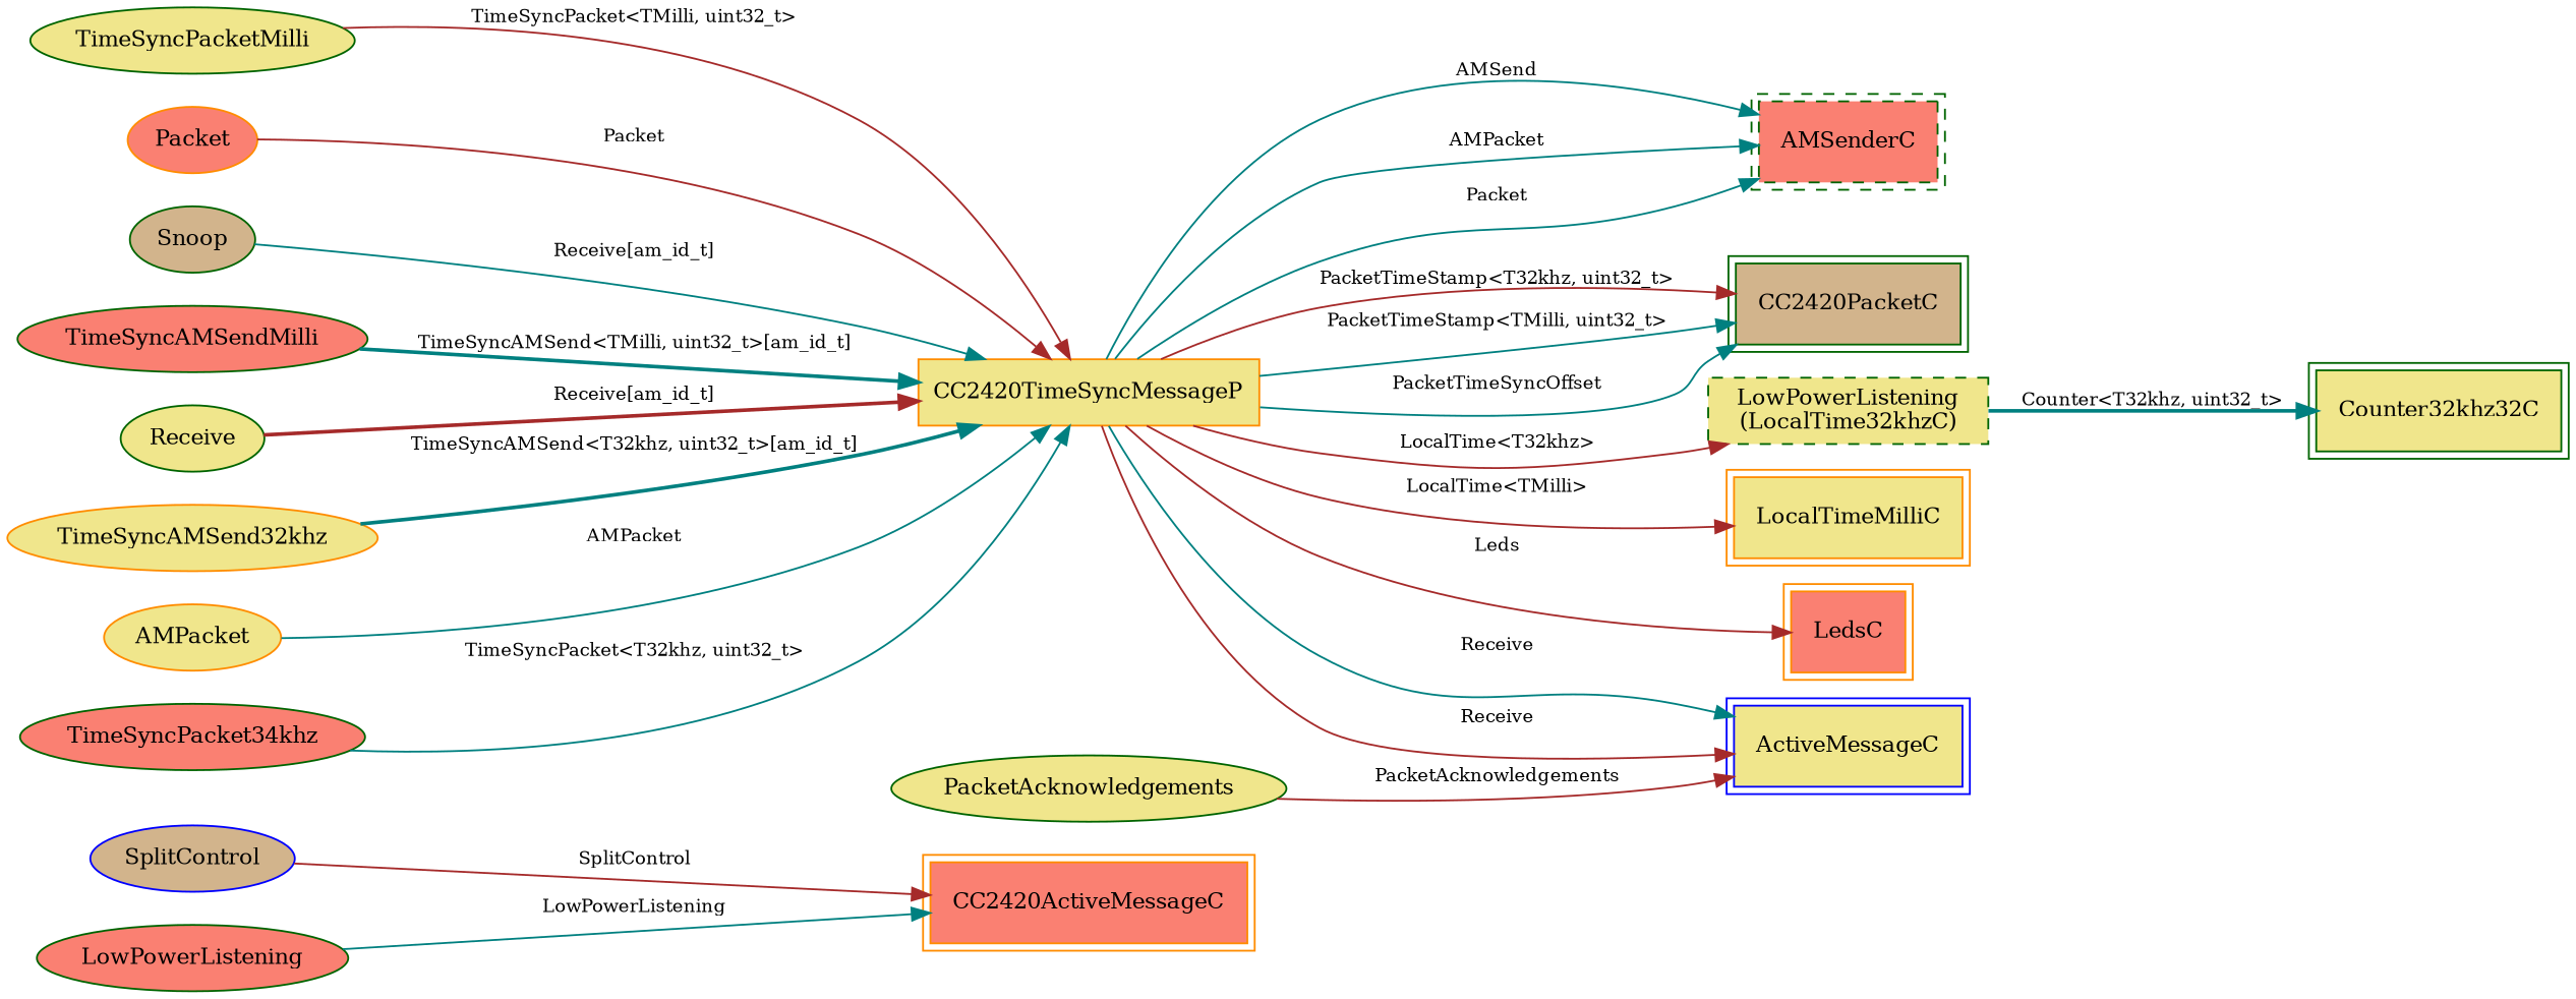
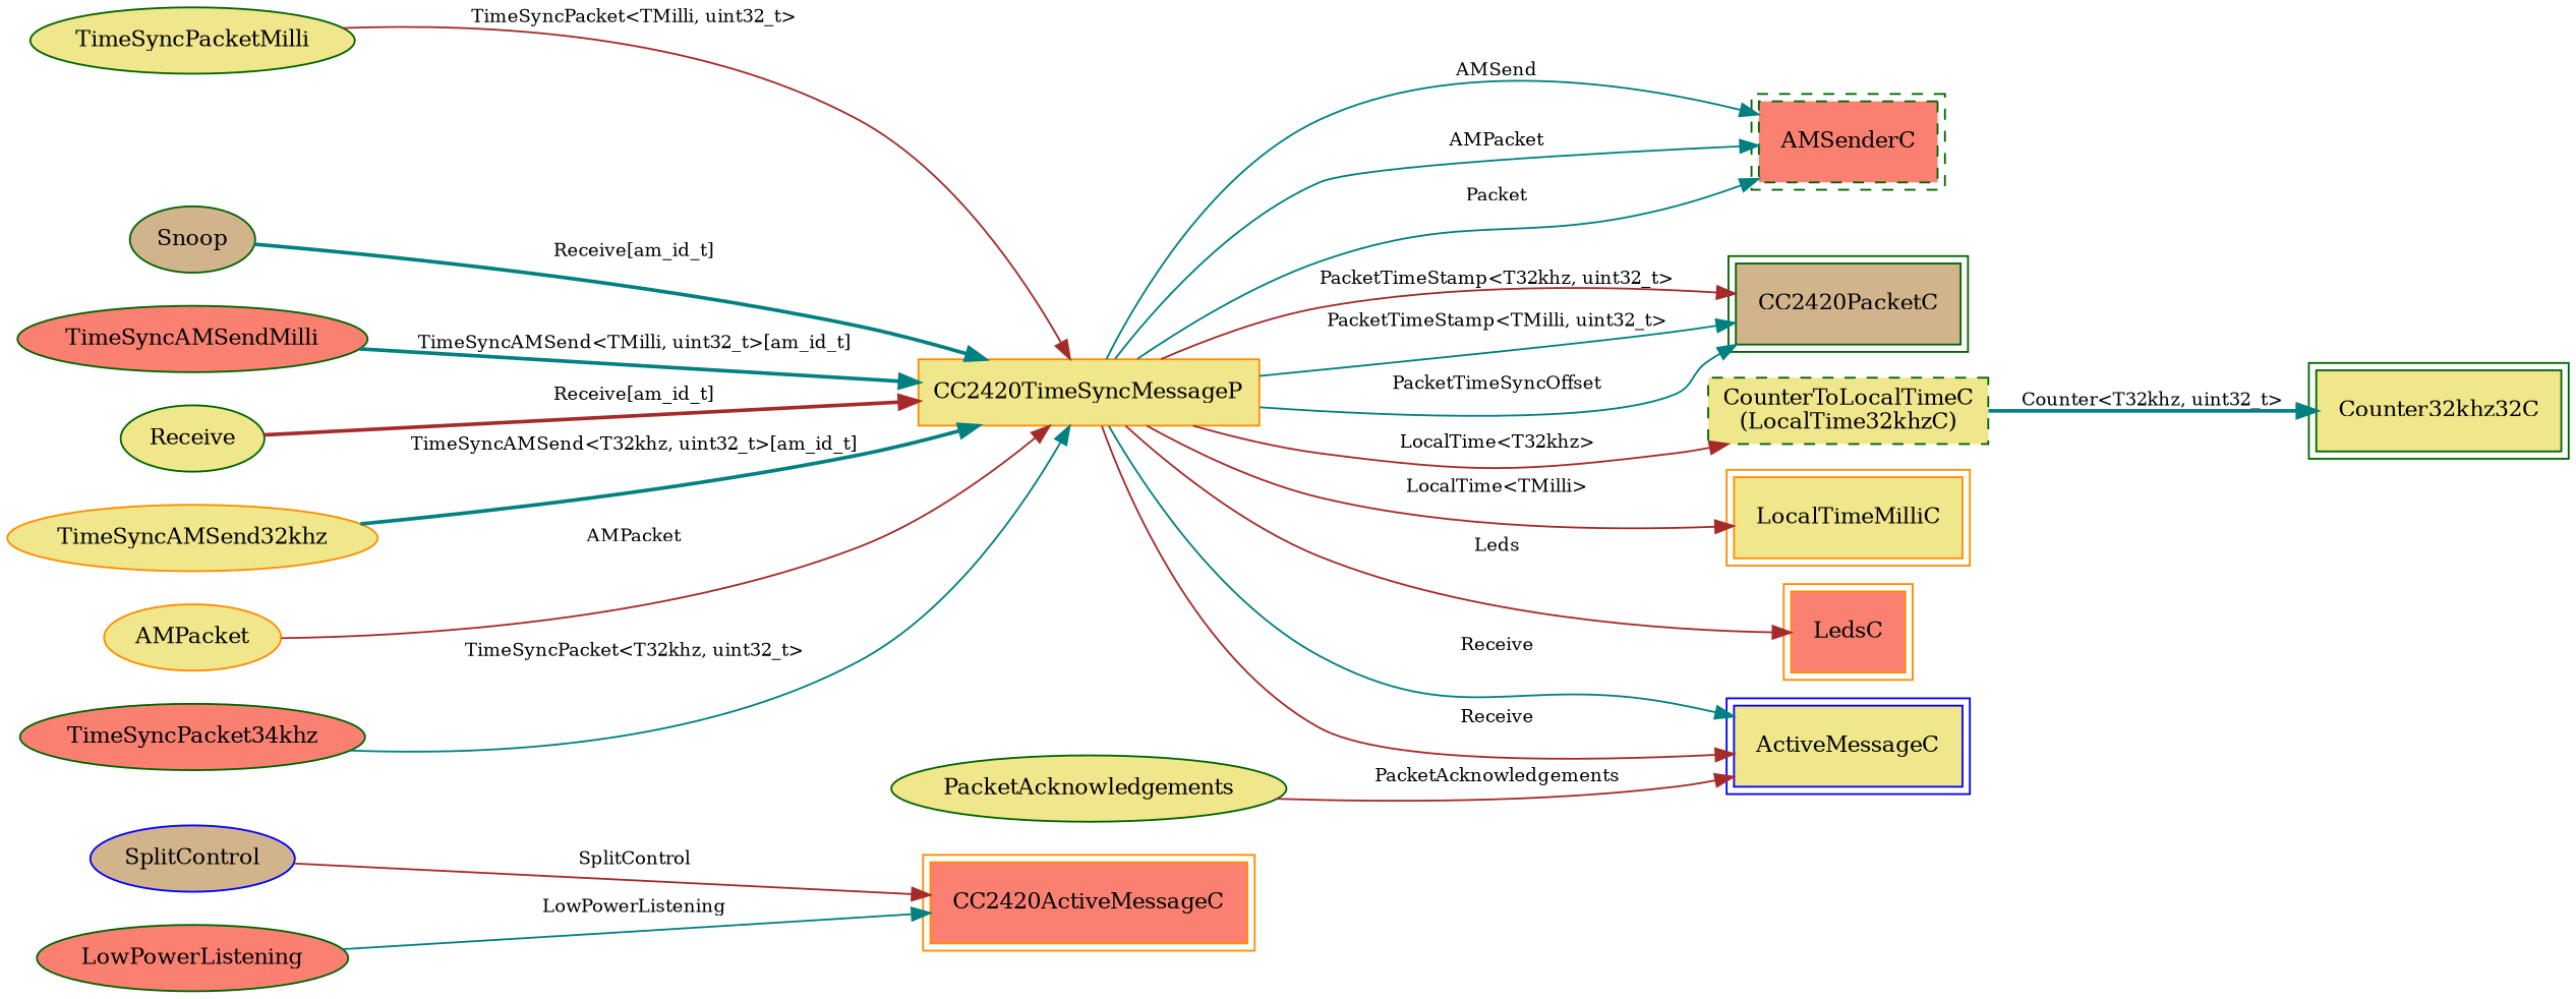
  digraph {
    rankdir=LR
    node [color=darkgreen fillcolor=khaki fontsize=12 shape=ellipse style=filled]
    edge [color=teal fontsize=10]
    n1 [color=blue fillcolor=tan label=SplitControl]
    CC2420ActiveMessageC [color=darkorange fillcolor=salmon peripheries=2 shape=box]
    n3 [label=TimeSyncPacketMilli]
    CC2420TimeSyncMessageP [color=darkorange shape=box]
    n5 [fillcolor=salmon label=AMSenderC peripheries=2 shape=box style="dashed,filled"]
    CC2420PacketC [fillcolor=tan peripheries=2 shape=box]
-   n7 [label="LowPowerListening\n(LocalTime32khzC)" shape=box style="dashed,filled"]
+   n7 [label="CounterToLocalTimeC\n(LocalTime32khzC)" shape=box style="dashed,filled"]
    LocalTimeMilliC [color=darkorange peripheries=2 shape=box]
    LedsC [color=darkorange fillcolor=salmon peripheries=2 shape=box]
    ActiveMessageC [color=blue peripheries=2 shape=box]
    Counter32khz32C [peripheries=2 shape=box]
-   n12 [color=darkorange fillcolor=salmon label=Packet]
    n13 [fillcolor=tan label=Snoop]
    n14 [fillcolor=salmon label=LowPowerListening]
    n15 [fillcolor=salmon label=TimeSyncAMSendMilli]
    n16 [label=Receive]
    n17 [label=PacketAcknowledgements]
    n18 [color=darkorange label=TimeSyncAMSend32khz]
    n19 [color=darkorange label=AMPacket]
    n20 [fillcolor=salmon label=TimeSyncPacket34khz]
    n1 -> CC2420ActiveMessageC [color=brown label=SplitControl]
    n3 -> CC2420TimeSyncMessageP [color=brown label="TimeSyncPacket<TMilli, uint32_t>"]
    CC2420TimeSyncMessageP -> n5 [label=AMSend]
    CC2420TimeSyncMessageP -> n5 [label=AMPacket]
    CC2420TimeSyncMessageP -> n5 [label=Packet]
    CC2420TimeSyncMessageP -> CC2420PacketC [color=brown label="PacketTimeStamp<T32khz, uint32_t>"]
    CC2420TimeSyncMessageP -> CC2420PacketC [label="PacketTimeStamp<TMilli, uint32_t>"]
    CC2420TimeSyncMessageP -> CC2420PacketC [label=PacketTimeSyncOffset]
    CC2420TimeSyncMessageP -> n7 [color=brown label="LocalTime<T32khz>"]
    CC2420TimeSyncMessageP -> LocalTimeMilliC [color=brown label="LocalTime<TMilli>"]
    CC2420TimeSyncMessageP -> LedsC [color=brown label=Leds]
    CC2420TimeSyncMessageP -> ActiveMessageC [label=Receive]
    CC2420TimeSyncMessageP -> ActiveMessageC [color=brown label=Receive]
    n7 -> Counter32khz32C [label="Counter<T32khz, uint32_t>" style=bold]
-   n12 -> CC2420TimeSyncMessageP [color=brown label=Packet]
-   n13 -> CC2420TimeSyncMessageP [label="Receive[am_id_t]" style=solid]
+   n13 -> CC2420TimeSyncMessageP [label="Receive[am_id_t]" style=bold]
    n14 -> CC2420ActiveMessageC [label=LowPowerListening]
    n15 -> CC2420TimeSyncMessageP [label="TimeSyncAMSend<TMilli, uint32_t>[am_id_t]" style=bold]
    n16 -> CC2420TimeSyncMessageP [color=brown label="Receive[am_id_t]" style=bold]
    n17 -> ActiveMessageC [color=brown label=PacketAcknowledgements]
    n18 -> CC2420TimeSyncMessageP [label="TimeSyncAMSend<T32khz, uint32_t>[am_id_t]" style=bold]
-   n19 -> CC2420TimeSyncMessageP [label=AMPacket]
+   n19 -> CC2420TimeSyncMessageP [color=brown label=AMPacket]
    n20 -> CC2420TimeSyncMessageP [label="TimeSyncPacket<T32khz, uint32_t>"]
  }
